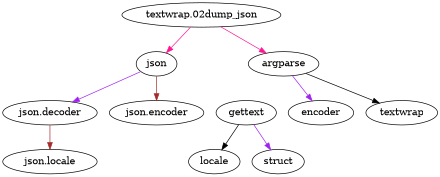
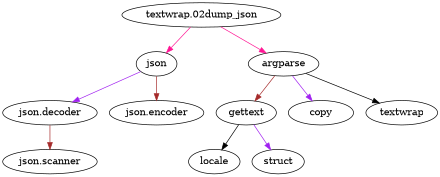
  digraph {
    edge [color=purple]
    n1 [label=json]
    n2 [label="json.decoder"]
    n3 [label="json.encoder"]
-   n4 [label="json.locale"]
+   n4 [label="json.scanner"]
    n5 [label=gettext]
    n6 [label=locale]
    n7 [label=struct]
    n8 [label="textwrap.02dump_json"]
    n9 [label=argparse]
-   n10 [label=encoder]
+   n10 [label=copy]
    n11 [label=textwrap]
    n1 -> n2
    n1 -> n3 [color=brown]
    n2 -> n4 [color=brown]
    n5 -> n6 [color=black]
    n5 -> n7
    n8 -> n1 [color=deeppink]
    n8 -> n9 [color=deeppink]
+   n9 -> n5 [color=brown]
    n9 -> n10
    n9 -> n11 [color=black]
  }
